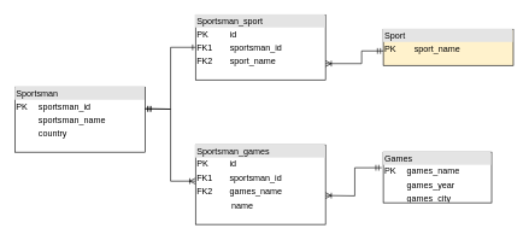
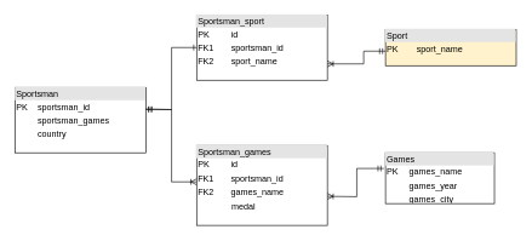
  <mxCell id="0" />
  <mxCell id="1" parent="0" />
  <mxCell id="2" value="&lt;div style=&quot;box-sizing: border-box ; width: 100% ; background: #e4e4e4 ; padding: 2px&quot;&gt;Sportsman_sport&lt;/div&gt;&lt;table style=&quot;width: 100% ; font-size: 1em&quot; cellpadding=&quot;2&quot; cellspacing=&quot;0&quot;&gt;&lt;tbody&gt;&lt;tr&gt;&lt;td&gt;PK&lt;/td&gt;&lt;td&gt;id&lt;/td&gt;&lt;/tr&gt;&lt;tr&gt;&lt;td&gt;FK1&lt;/td&gt;&lt;td&gt;sportsman_id&lt;/td&gt;&lt;/tr&gt;&lt;tr&gt;&lt;td&gt;FK2&lt;/td&gt;&lt;td&gt;sport_name&lt;/td&gt;&lt;/tr&gt;&lt;/tbody&gt;&lt;/table&gt;" style="verticalAlign=top;align=left;overflow=fill;html=1;" parent="1" vertex="1"><mxGeometry x="270" y="20" width="180" height="90" as="geometry" /></mxCell>
  <mxCell id="3" value="&lt;div style=&quot;box-sizing: border-box ; width: 100% ; background: #e4e4e4 ; padding: 2px&quot;&gt;Sportsman_games&lt;/div&gt;&lt;table cellpadding=&quot;2&quot; cellspacing=&quot;0&quot; style=&quot;font-size: 1em ; width: 180px&quot;&gt;&lt;tbody&gt;&lt;tr&gt;&lt;td&gt;PK&lt;/td&gt;&lt;td&gt;id&lt;/td&gt;&lt;/tr&gt;&lt;tr&gt;&lt;td&gt;FK1&lt;/td&gt;&lt;td&gt;sportsman_id&lt;/td&gt;&lt;/tr&gt;&lt;tr&gt;&lt;td&gt;FK2&lt;/td&gt;&lt;td&gt;games_name&lt;/td&gt;&lt;/tr&gt;&lt;/tbody&gt;&lt;/table&gt;" style="verticalAlign=top;align=left;overflow=fill;html=1;" parent="1" vertex="1"><mxGeometry x="270" y="200" width="180" height="110" as="geometry" /></mxCell>
  <mxCell id="4" value="&lt;div style=&quot;box-sizing: border-box ; width: 100% ; background: #e4e4e4 ; padding: 2px&quot;&gt;Games&lt;/div&gt;&lt;table style=&quot;width: 100% ; font-size: 1em&quot; cellpadding=&quot;2&quot; cellspacing=&quot;0&quot;&gt;&lt;tbody&gt;&lt;tr&gt;&lt;td&gt;PK&lt;/td&gt;&lt;td&gt;games_name&lt;/td&gt;&lt;/tr&gt;&lt;tr&gt;&lt;td&gt;&lt;br&gt;&lt;/td&gt;&lt;td&gt;games_year&lt;/td&gt;&lt;/tr&gt;&lt;tr&gt;&lt;td&gt;&lt;/td&gt;&lt;td&gt;games_city&lt;br&gt;&lt;/td&gt;&lt;/tr&gt;&lt;/tbody&gt;&lt;/table&gt;" style="verticalAlign=top;align=left;overflow=fill;html=1;" parent="1" vertex="1"><mxGeometry x="530" y="210" width="150" height="70" as="geometry" /></mxCell>
  <mxCell id="5" value="&lt;div style=&quot;box-sizing: border-box ; width: 100% ; background: #e4e4e4 ; padding: 2px&quot;&gt;Sport&lt;/div&gt;&lt;table style=&quot;width: 100% ; font-size: 1em&quot; cellpadding=&quot;2&quot; cellspacing=&quot;0&quot;&gt;&lt;tbody&gt;&lt;tr&gt;&lt;td&gt;PK&lt;/td&gt;&lt;td&gt;sport_name&lt;/td&gt;&lt;/tr&gt;&lt;tr&gt;&lt;td&gt;&lt;br&gt;&lt;/td&gt;&lt;td&gt;&lt;br&gt;&lt;/td&gt;&lt;/tr&gt;&lt;/tbody&gt;&lt;/table&gt;" style="verticalAlign=top;align=left;overflow=fill;html=1;fillColor=#fff2cc;" parent="1" vertex="1"><mxGeometry x="530" y="40" width="180" height="50" as="geometry" /></mxCell>
- <mxCell id="6" value="&lt;div style=&quot;box-sizing: border-box ; width: 100% ; background: #e4e4e4 ; padding: 2px&quot;&gt;Sportsman&lt;/div&gt;&lt;table style=&quot;width: 100% ; font-size: 1em&quot; cellpadding=&quot;2&quot; cellspacing=&quot;0&quot;&gt;&lt;tbody&gt;&lt;tr&gt;&lt;td&gt;PK&lt;/td&gt;&lt;td&gt;sportsman_id&lt;/td&gt;&lt;/tr&gt;&lt;tr&gt;&lt;td&gt;&lt;br&gt;&lt;/td&gt;&lt;td&gt;sportsman_name&lt;/td&gt;&lt;/tr&gt;&lt;tr&gt;&lt;td&gt;&lt;/td&gt;&lt;td&gt;country&lt;/td&gt;&lt;/tr&gt;&lt;/tbody&gt;&lt;/table&gt;" style="verticalAlign=top;align=left;overflow=fill;html=1;" parent="1" vertex="1"><mxGeometry x="20" y="120" width="180" height="90" as="geometry" /></mxCell>
- <mxCell id="7" value="&amp;nbsp; &amp;nbsp;name" style="text;html=1;strokeColor=none;fillColor=none;align=center;verticalAlign=middle;whiteSpace=wrap;rounded=0;" vertex="1" parent="1"><mxGeometry x="300" y="270" width="60" height="30" as="geometry" /></mxCell>
+ <mxCell id="6" value="&lt;div style=&quot;box-sizing: border-box ; width: 100% ; background: #e4e4e4 ; padding: 2px&quot;&gt;Sportsman&lt;/div&gt;&lt;table style=&quot;width: 100% ; font-size: 1em&quot; cellpadding=&quot;2&quot; cellspacing=&quot;0&quot;&gt;&lt;tbody&gt;&lt;tr&gt;&lt;td&gt;PK&lt;/td&gt;&lt;td&gt;sportsman_id&lt;/td&gt;&lt;/tr&gt;&lt;tr&gt;&lt;td&gt;&lt;br&gt;&lt;/td&gt;&lt;td&gt;sportsman_games&lt;/td&gt;&lt;/tr&gt;&lt;tr&gt;&lt;td&gt;&lt;/td&gt;&lt;td&gt;country&lt;/td&gt;&lt;/tr&gt;&lt;/tbody&gt;&lt;/table&gt;" style="verticalAlign=top;align=left;overflow=fill;html=1;" parent="1" vertex="1"><mxGeometry x="20" y="120" width="180" height="90" as="geometry" /></mxCell>
+ <mxCell id="7" value="&amp;nbsp; &amp;nbsp;medal" style="text;html=1;strokeColor=none;fillColor=none;align=center;verticalAlign=middle;whiteSpace=wrap;rounded=0;" vertex="1" parent="1"><mxGeometry x="300" y="270" width="60" height="30" as="geometry" /></mxCell>
  <mxCell id="8" value="" style="endArrow=ERoneToMany;startArrow=ERmandOne;html=1;rounded=0;edgeStyle=orthogonalEdgeStyle;entryX=1;entryY=0.75;entryDx=0;entryDy=0;endFill=0;startFill=0;" edge="1" parent="1" target="2"><mxGeometry width="50" height="50" relative="1" as="geometry"><mxPoint x="530" y="70" as="sourcePoint" /><mxPoint x="410" y="110" as="targetPoint" /><Array as="points"><mxPoint x="500" y="70" /><mxPoint x="500" y="88" /></Array></mxGeometry></mxCell>
  <mxCell id="9" value="" style="endArrow=ERmandOne;startArrow=ERoneToMany;html=1;rounded=0;edgeStyle=orthogonalEdgeStyle;entryX=-0.015;entryY=0.308;entryDx=0;entryDy=0;entryPerimeter=0;startFill=0;endFill=0;" edge="1" parent="1" target="4"><mxGeometry width="50" height="50" relative="1" as="geometry"><mxPoint x="450" y="269.97" as="sourcePoint" /><mxPoint x="500" y="219.97" as="targetPoint" /></mxGeometry></mxCell>
  <mxCell id="10" value="" style="endArrow=ERone;startArrow=ERmandOne;html=1;rounded=0;edgeStyle=orthogonalEdgeStyle;entryX=0;entryY=0.5;entryDx=0;entryDy=0;startFill=0;endFill=0;" edge="1" parent="1" target="2"><mxGeometry width="50" height="50" relative="1" as="geometry"><mxPoint x="200" y="150" as="sourcePoint" /><mxPoint x="250" y="100" as="targetPoint" /></mxGeometry></mxCell>
  <mxCell id="11" value="" style="endArrow=ERoneToMany;startArrow=ERmandOne;html=1;rounded=0;edgeStyle=orthogonalEdgeStyle;entryX=0;entryY=0.455;entryDx=0;entryDy=0;entryPerimeter=0;startFill=0;endFill=0;" edge="1" parent="1" target="3"><mxGeometry width="50" height="50" relative="1" as="geometry"><mxPoint x="200" y="150" as="sourcePoint" /><mxPoint x="250" y="100" as="targetPoint" /></mxGeometry></mxCell>
